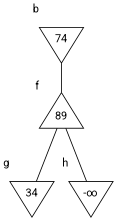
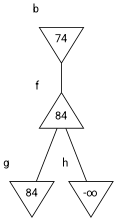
  graph {
    fontname=Roboto
    node [fixedsize=true fontname=Roboto shape=invtriangle]
    edge [fontname=Roboto]
    n1 [height=0.8 label=74 xlabel=b]
-   n2 [height=0.8 label=89 shape=triangle xlabel=f]
-   n3 [height=0.8 label=34 xlabel=g]
+   n2 [height=0.8 label=84 shape=triangle xlabel=f]
+   n3 [height=0.8 label=84 xlabel=g]
    n4 [height=0.8 label="-∞" xlabel=h]
    n1 -- n2
    n2 -- n3
    n2 -- n4
  }
